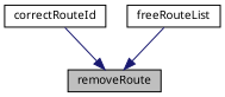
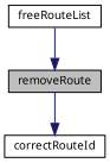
  digraph {
    fontname="Noto Sans"
    rankdir=TB
    node [color=black fillcolor=white fontname="Noto Sans" fontsize=10 shape=record style=filled]
    edge [color=midnightblue fontname="Noto Sans" fontsize=10 labelfontname=Verdana labelfontsize=10 style=solid]
    n1 [fillcolor=grey75 fontcolor=black height=0.2 label=removeRoute width=0.4]
    n2 [height=0.2 label=correctRouteId width=0.4]
    n3 [height=0.2 label=freeRouteList width=0.4]
-   n2 -> n1
+   n1 -> n2
    n3 -> n1
  }
